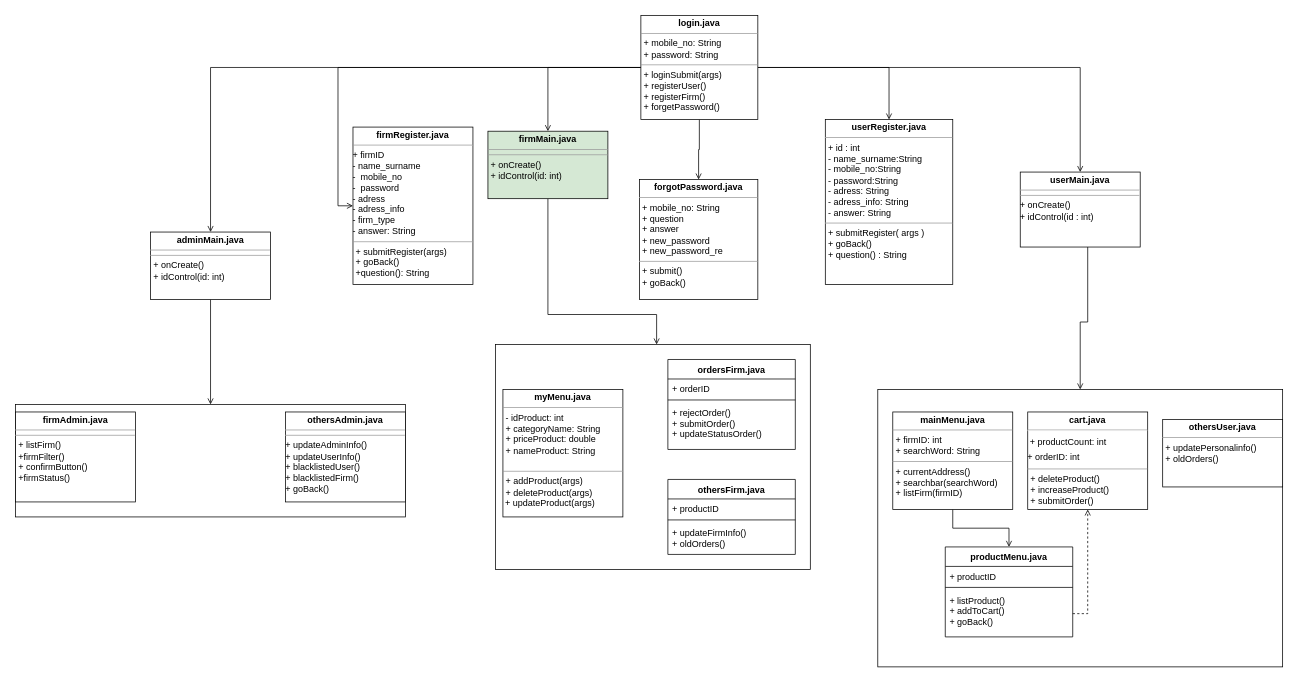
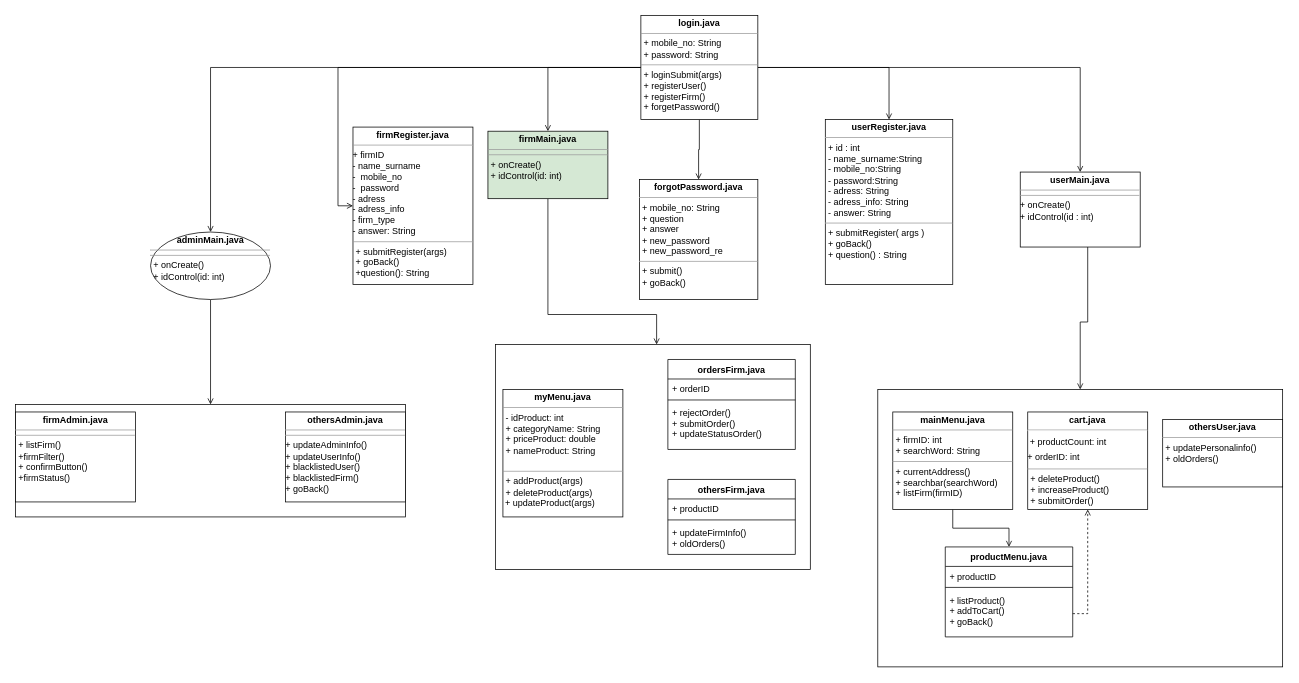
  <mxCell id="0" />
  <mxCell id="1" parent="0" />
  <mxCell id="2" style="edgeStyle=orthogonalEdgeStyle;rounded=0;orthogonalLoop=1;jettySize=auto;html=1;entryX=0;entryY=0.5;entryDx=0;entryDy=0;endArrow=open;endFill=0;" edge="1" parent="1" source="8" target="11"><mxGeometry relative="1" as="geometry" /></mxCell>
  <mxCell id="3" style="edgeStyle=orthogonalEdgeStyle;rounded=0;orthogonalLoop=1;jettySize=auto;html=1;endArrow=open;endFill=0;entryX=0.5;entryY=0;entryDx=0;entryDy=0;" edge="1" parent="1" source="8" target="14"><mxGeometry relative="1" as="geometry"><mxPoint x="1360" y="-201" as="targetPoint" /></mxGeometry></mxCell>
  <mxCell id="4" style="edgeStyle=orthogonalEdgeStyle;rounded=0;orthogonalLoop=1;jettySize=auto;html=1;entryX=0.5;entryY=0;entryDx=0;entryDy=0;endArrow=open;endFill=0;" edge="1" parent="1" source="8" target="13"><mxGeometry relative="1" as="geometry" /></mxCell>
  <mxCell id="5" style="edgeStyle=orthogonalEdgeStyle;rounded=0;orthogonalLoop=1;jettySize=auto;html=1;entryX=0.5;entryY=0;entryDx=0;entryDy=0;endArrow=open;endFill=0;" edge="1" parent="1" source="8" target="10"><mxGeometry relative="1" as="geometry" /></mxCell>
  <mxCell id="6" style="edgeStyle=orthogonalEdgeStyle;rounded=0;orthogonalLoop=1;jettySize=auto;html=1;endArrow=open;endFill=0;" edge="1" parent="1" source="8" target="16"><mxGeometry relative="1" as="geometry" /></mxCell>
  <mxCell id="7" style="edgeStyle=orthogonalEdgeStyle;rounded=0;orthogonalLoop=1;jettySize=auto;html=1;entryX=0.5;entryY=0;entryDx=0;entryDy=0;endArrow=open;endFill=0;" edge="1" parent="1" source="8" target="27"><mxGeometry relative="1" as="geometry"><mxPoint x="932" y="259" as="targetPoint" /></mxGeometry></mxCell>
  <mxCell id="8" value="&lt;p style=&quot;margin: 0px ; margin-top: 4px ; text-align: center&quot;&gt;&lt;b&gt;login.java&lt;/b&gt;&lt;/p&gt;&lt;hr size=&quot;1&quot;&gt;&lt;p style=&quot;margin: 0px ; margin-left: 4px&quot;&gt;+ mobile_no: String&lt;/p&gt;&lt;p style=&quot;margin: 0px ; margin-left: 4px&quot;&gt;+ password: String&lt;br&gt;&lt;/p&gt;&lt;hr size=&quot;1&quot;&gt;&lt;p style=&quot;margin: 0px ; margin-left: 4px&quot;&gt;+ loginSubmit(args)&lt;/p&gt;&lt;p style=&quot;margin: 0px ; margin-left: 4px&quot;&gt;+ registerUser()&lt;/p&gt;&lt;p style=&quot;margin: 0px ; margin-left: 4px&quot;&gt;+ registerFirm()&lt;/p&gt;&lt;p style=&quot;margin: 0px ; margin-left: 4px&quot;&gt;+ forgetPassword()&lt;br&gt;&lt;/p&gt;&lt;p style=&quot;margin: 0px ; margin-left: 4px&quot;&gt;&lt;br&gt;&lt;/p&gt;" style="verticalAlign=top;align=left;overflow=fill;fontSize=12;fontFamily=Helvetica;html=1;" parent="1" vertex="1"><mxGeometry x="854" y="20" width="156" height="139" as="geometry" /></mxCell>
  <mxCell id="9" style="edgeStyle=orthogonalEdgeStyle;rounded=0;orthogonalLoop=1;jettySize=auto;html=1;endArrow=open;endFill=0;" edge="1" parent="1" source="10" target="20"><mxGeometry relative="1" as="geometry"><Array as="points"><mxPoint x="730" y="419" /><mxPoint x="875" y="419" /></Array></mxGeometry></mxCell>
  <mxCell id="10" value="&lt;p style=&quot;margin: 0px ; margin-top: 4px ; text-align: center&quot;&gt;&lt;b&gt;firmMain.java&lt;/b&gt;&lt;/p&gt;&lt;hr size=&quot;1&quot;&gt;&lt;hr size=&quot;1&quot;&gt;&lt;p style=&quot;margin: 0px ; margin-left: 4px&quot;&gt;+ onCreate()&lt;/p&gt;&lt;p style=&quot;margin: 0px ; margin-left: 4px&quot;&gt;+ idControl(id: int)&lt;br&gt;&lt;/p&gt;" style="verticalAlign=top;align=left;overflow=fill;fontSize=12;fontFamily=Helvetica;html=1;fillColor=#d5e8d4;" parent="1" vertex="1"><mxGeometry x="650" y="174.5" width="160" height="90" as="geometry" /></mxCell>
  <mxCell id="11" value="&lt;p style=&quot;margin: 0px ; margin-top: 4px ; text-align: center&quot;&gt;&lt;b&gt;firmRegister.java&lt;/b&gt;&lt;br&gt;&lt;/p&gt;&lt;hr size=&quot;1&quot;&gt;+ firmID&lt;br&gt;- name_surname&lt;br&gt;-&amp;nbsp; mobile_no&lt;br&gt;-&amp;nbsp; password&lt;br&gt;- adress&lt;br&gt;- adress_info&lt;br&gt;&lt;div&gt;- firm_type&lt;/div&gt;&lt;div&gt;- answer: String&lt;br&gt;&lt;/div&gt;&lt;hr size=&quot;1&quot;&gt;&lt;p style=&quot;margin: 0px ; margin-left: 4px&quot;&gt;+ submitRegister(args)&lt;/p&gt;&lt;p style=&quot;margin: 0px ; margin-left: 4px&quot;&gt;+ goBack()&lt;/p&gt;&lt;p style=&quot;margin: 0px ; margin-left: 4px&quot;&gt;+question(): String&lt;br&gt;&lt;/p&gt;" style="verticalAlign=top;align=left;overflow=fill;fontSize=12;fontFamily=Helvetica;html=1;" parent="1" vertex="1"><mxGeometry x="470" y="169" width="160" height="210" as="geometry" /></mxCell>
  <mxCell id="12" style="edgeStyle=orthogonalEdgeStyle;rounded=0;orthogonalLoop=1;jettySize=auto;html=1;entryX=0.5;entryY=0;entryDx=0;entryDy=0;endArrow=open;endFill=0;" edge="1" parent="1" source="13" target="22"><mxGeometry relative="1" as="geometry"><Array as="points"><mxPoint x="1450" y="429" /></Array></mxGeometry></mxCell>
  <mxCell id="13" value="&lt;p style=&quot;margin: 0px ; margin-top: 4px ; text-align: center&quot;&gt;&lt;b&gt;userMain.java&lt;/b&gt;&lt;br&gt;&lt;/p&gt;&lt;hr size=&quot;1&quot;&gt;&lt;hr size=&quot;1&quot;&gt;&lt;div&gt;+ onCreate()&lt;br&gt;&lt;/div&gt;&lt;div&gt;+ idControl(id : int)&lt;br&gt;&lt;/div&gt;" style="verticalAlign=top;align=left;overflow=fill;fontSize=12;fontFamily=Helvetica;html=1;" parent="1" vertex="1"><mxGeometry x="1360" y="229" width="160" height="100" as="geometry" /></mxCell>
  <mxCell id="14" value="&lt;p style=&quot;margin: 0px ; margin-top: 4px ; text-align: center&quot;&gt;&lt;b&gt;userRegister.java&lt;/b&gt;&lt;br&gt;&lt;/p&gt;&lt;hr size=&quot;1&quot;&gt;&lt;p style=&quot;margin: 0px ; margin-left: 4px&quot;&gt;+ id : int&lt;br&gt;- name_surname:String&lt;br&gt;- mobile_no:String&lt;br&gt;- password:String &lt;br&gt;- adress: String&lt;br&gt;- adress_info: String&lt;/p&gt;&lt;p style=&quot;margin: 0px ; margin-left: 4px&quot;&gt;- answer: String&lt;br&gt;&lt;/p&gt;&lt;hr size=&quot;1&quot;&gt;&lt;p style=&quot;margin: 0px ; margin-left: 4px&quot;&gt;+ submitRegister( args )&lt;br&gt;+ goBack()&lt;/p&gt;&lt;p style=&quot;margin: 0px ; margin-left: 4px&quot;&gt;+ question() : String&lt;br&gt;&lt;/p&gt;&lt;p style=&quot;margin: 0px ; margin-left: 4px&quot;&gt;&lt;br&gt;&lt;/p&gt;" style="verticalAlign=top;align=left;overflow=fill;fontSize=12;fontFamily=Helvetica;html=1;" parent="1" vertex="1"><mxGeometry x="1100" y="159" width="170" height="220" as="geometry" /></mxCell>
  <mxCell id="15" style="edgeStyle=orthogonalEdgeStyle;rounded=0;orthogonalLoop=1;jettySize=auto;html=1;endArrow=open;endFill=0;entryX=0.5;entryY=0;entryDx=0;entryDy=0;" edge="1" parent="1" source="16" target="17"><mxGeometry relative="1" as="geometry"><mxPoint x="490" y="449" as="targetPoint" /></mxGeometry></mxCell>
- <mxCell id="16" value="&lt;p style=&quot;margin: 0px ; margin-top: 4px ; text-align: center&quot;&gt;&lt;b&gt;adminMain.java&lt;/b&gt;&lt;/p&gt;&lt;hr size=&quot;1&quot;&gt;&lt;hr size=&quot;1&quot;&gt;&lt;p style=&quot;margin: 0px ; margin-left: 4px&quot;&gt;+ onCreate()&lt;/p&gt;&lt;p style=&quot;margin: 0px ; margin-left: 4px&quot;&gt;+ idControl(id: int)&lt;br&gt;&lt;/p&gt;" style="verticalAlign=top;align=left;overflow=fill;fontSize=12;fontFamily=Helvetica;html=1;" parent="1" vertex="1"><mxGeometry x="200" y="309" width="160" height="90" as="geometry" /></mxCell>
+ <mxCell id="16" value="&lt;p style=&quot;margin: 0px ; margin-top: 4px ; text-align: center&quot;&gt;&lt;b&gt;adminMain.java&lt;/b&gt;&lt;/p&gt;&lt;hr size=&quot;1&quot;&gt;&lt;hr size=&quot;1&quot;&gt;&lt;p style=&quot;margin: 0px ; margin-left: 4px&quot;&gt;+ onCreate()&lt;/p&gt;&lt;p style=&quot;margin: 0px ; margin-left: 4px&quot;&gt;+ idControl(id: int)&lt;br&gt;&lt;/p&gt;" style="ellipse;verticalAlign=top;align=left;overflow=fill;fontSize=12;fontFamily=Helvetica;html=1;" parent="1" vertex="1"><mxGeometry x="200" y="309" width="160" height="90" as="geometry" /></mxCell>
  <mxCell id="17" value="" style="rounded=0;whiteSpace=wrap;html=1;fontStyle=4" vertex="1" parent="1"><mxGeometry x="20" y="539" width="520" height="150" as="geometry" /></mxCell>
  <mxCell id="18" value="&lt;p style=&quot;margin: 0px ; margin-top: 4px ; text-align: center&quot;&gt;&lt;b&gt;firmAdmin.java&lt;/b&gt;&lt;/p&gt;&lt;hr size=&quot;1&quot;&gt;&lt;hr size=&quot;1&quot;&gt;&lt;p style=&quot;margin: 0px ; margin-left: 4px&quot;&gt;+ listFirm()&lt;/p&gt;&lt;p style=&quot;margin: 0px ; margin-left: 4px&quot;&gt;+firmFilter()&lt;/p&gt;&lt;p style=&quot;margin: 0px ; margin-left: 4px&quot;&gt;+ confirmButton()&lt;/p&gt;&lt;p style=&quot;margin: 0px ; margin-left: 4px&quot;&gt;+firmStatus()&lt;br&gt;&lt;/p&gt;&lt;p style=&quot;margin: 0px ; margin-left: 4px&quot;&gt;&lt;br&gt;&lt;/p&gt;&lt;p style=&quot;margin: 0px ; margin-left: 4px&quot;&gt;&lt;br&gt;&lt;/p&gt;" style="verticalAlign=top;align=left;overflow=fill;fontSize=12;fontFamily=Helvetica;html=1;" vertex="1" parent="1"><mxGeometry x="20" y="549" width="160" height="120" as="geometry" /></mxCell>
  <mxCell id="19" value="&lt;p style=&quot;margin: 0px ; margin-top: 4px ; text-align: center&quot;&gt;&lt;b&gt;othersAdmin.java&lt;/b&gt;&lt;/p&gt;&lt;hr size=&quot;1&quot;&gt;&lt;hr size=&quot;1&quot;&gt;&lt;div&gt;+ updateAdminInfo()&lt;/div&gt;&lt;div&gt;+ updateUserInfo()&lt;/div&gt;&lt;div&gt;+ blacklistedUser()&lt;/div&gt;&lt;div&gt;+ blacklistedFirm()&lt;/div&gt;&lt;div&gt;+ goBack()&lt;br&gt;&lt;/div&gt;" style="verticalAlign=top;align=left;overflow=fill;fontSize=12;fontFamily=Helvetica;html=1;" vertex="1" parent="1"><mxGeometry x="380" y="549" width="160" height="120" as="geometry" /></mxCell>
  <mxCell id="20" value="" style="rounded=0;whiteSpace=wrap;html=1;" vertex="1" parent="1"><mxGeometry x="660" y="459" width="420" height="300" as="geometry" /></mxCell>
  <mxCell id="21" value="&lt;p style=&quot;margin: 0px ; margin-top: 4px ; text-align: center&quot;&gt;&lt;b&gt;myMenu.java&lt;/b&gt;&lt;/p&gt;&lt;hr size=&quot;1&quot;&gt;&lt;p style=&quot;margin: 0px ; margin-left: 4px&quot;&gt;- idProduct: int&lt;br&gt;&lt;/p&gt;&lt;p style=&quot;margin: 0px ; margin-left: 4px&quot;&gt;+ categoryName: String&lt;/p&gt;&lt;p style=&quot;margin: 0px ; margin-left: 4px&quot;&gt;+ priceProduct: double&lt;/p&gt;&lt;p style=&quot;margin: 0px ; margin-left: 4px&quot;&gt;+ nameProduct: String&lt;/p&gt;&lt;p style=&quot;margin: 0px ; margin-left: 4px&quot;&gt;&lt;br&gt;&lt;/p&gt;&lt;hr size=&quot;1&quot;&gt;&lt;p style=&quot;margin: 0px ; margin-left: 4px&quot;&gt;+ addProduct(args)&lt;/p&gt;&lt;p style=&quot;margin: 0px ; margin-left: 4px&quot;&gt;+ deleteProduct(args)&lt;br&gt;&lt;/p&gt;&amp;nbsp;+ updateProduct(args)" style="verticalAlign=top;align=left;overflow=fill;fontSize=12;fontFamily=Helvetica;html=1;" vertex="1" parent="1"><mxGeometry x="670" y="519" width="160" height="170" as="geometry" /></mxCell>
  <mxCell id="22" value="" style="rounded=0;whiteSpace=wrap;html=1;" vertex="1" parent="1"><mxGeometry x="1170" y="519" width="540" height="370" as="geometry" /></mxCell>
  <mxCell id="23" style="edgeStyle=orthogonalEdgeStyle;rounded=0;orthogonalLoop=1;jettySize=auto;html=1;entryX=0.5;entryY=0;entryDx=0;entryDy=0;endArrow=open;endFill=0;" edge="1" parent="1" source="24" target="28"><mxGeometry relative="1" as="geometry" /></mxCell>
  <mxCell id="24" value="&lt;p style=&quot;margin: 0px ; margin-top: 4px ; text-align: center&quot;&gt;&lt;b&gt;mainMenu.java&lt;/b&gt;&lt;/p&gt;&lt;hr size=&quot;1&quot;&gt;&lt;p style=&quot;margin: 0px ; margin-left: 4px&quot;&gt;+ firmID: int&lt;br&gt;&lt;/p&gt;&lt;p style=&quot;margin: 0px ; margin-left: 4px&quot;&gt;+ searchWord: String&lt;br&gt;&lt;/p&gt;&lt;hr size=&quot;1&quot;&gt;&lt;p style=&quot;margin: 0px ; margin-left: 4px&quot;&gt;+ currentAddress()&lt;/p&gt;&lt;p style=&quot;margin: 0px ; margin-left: 4px&quot;&gt;+ searchbar(searchWord) &lt;br&gt;&lt;/p&gt;&lt;p style=&quot;margin: 0px ; margin-left: 4px&quot;&gt;+ listFirm(firmID)&lt;/p&gt;&lt;br&gt;&lt;p style=&quot;margin: 0px ; margin-left: 4px&quot;&gt;&lt;br&gt;&lt;/p&gt;&lt;p style=&quot;margin: 0px ; margin-left: 4px&quot;&gt;&lt;br&gt;&lt;/p&gt;" style="verticalAlign=top;align=left;overflow=fill;fontSize=12;fontFamily=Helvetica;html=1;" vertex="1" parent="1"><mxGeometry x="1190" y="549" width="160" height="130" as="geometry" /></mxCell>
  <mxCell id="25" value="&lt;p style=&quot;margin: 0px ; margin-top: 4px ; text-align: center&quot;&gt;&lt;b&gt;cart.java&lt;/b&gt;&lt;/p&gt;&lt;hr&gt;&lt;p style=&quot;margin: 4px 0px 0px&quot; align=&quot;left&quot;&gt;&lt;span style=&quot;line-height: 140%&quot;&gt;&amp;nbsp;+ productCount: int&lt;br&gt;&lt;/span&gt;&lt;/p&gt;&lt;p style=&quot;margin: 4px 0px 0px&quot; align=&quot;left&quot;&gt;&lt;span style=&quot;line-height: 140%&quot;&gt;+ orderID: int&lt;br&gt;&lt;/span&gt;&lt;/p&gt;&lt;hr size=&quot;1&quot;&gt;&lt;p style=&quot;margin: 0px ; margin-left: 4px&quot;&gt;+ deleteProduct()&lt;/p&gt;&lt;p style=&quot;margin: 0px ; margin-left: 4px&quot;&gt;+ increaseProduct()&lt;br&gt;&lt;/p&gt;&lt;p style=&quot;margin: 0px ; margin-left: 4px&quot;&gt;+ submitOrder()&lt;br&gt;&lt;/p&gt;" style="verticalAlign=top;align=left;overflow=fill;fontSize=12;fontFamily=Helvetica;html=1;" vertex="1" parent="1"><mxGeometry x="1370" y="549" width="160" height="130" as="geometry" /></mxCell>
  <mxCell id="26" value="&lt;p style=&quot;margin: 0px ; margin-top: 4px ; text-align: center&quot;&gt;&lt;b&gt;othersUser.java&lt;/b&gt;&lt;/p&gt;&lt;hr size=&quot;1&quot;&gt;&lt;p style=&quot;margin: 0px ; margin-left: 4px&quot;&gt;+ updatePersonalinfo()&lt;/p&gt;&lt;p style=&quot;margin: 0px ; margin-left: 4px&quot;&gt;+ oldOrders()&lt;br&gt;&lt;/p&gt;" style="verticalAlign=top;align=left;overflow=fill;fontSize=12;fontFamily=Helvetica;html=1;" vertex="1" parent="1"><mxGeometry x="1550" y="559" width="160" height="90" as="geometry" /></mxCell>
  <mxCell id="27" value="&lt;p style=&quot;margin: 0px ; margin-top: 4px ; text-align: center&quot;&gt;&lt;b&gt;forgotPassword.java&lt;/b&gt;&lt;/p&gt;&lt;hr size=&quot;1&quot;&gt;&lt;p style=&quot;margin: 0px ; margin-left: 4px&quot;&gt;+ mobile_no: String&lt;/p&gt;&lt;p style=&quot;margin: 0px ; margin-left: 4px&quot;&gt;+ question&lt;/p&gt;&lt;p style=&quot;margin: 0px ; margin-left: 4px&quot;&gt;+ answer&lt;/p&gt;&lt;p style=&quot;margin: 0px ; margin-left: 4px&quot;&gt;+ new_password&lt;/p&gt;&lt;p style=&quot;margin: 0px ; margin-left: 4px&quot;&gt;+ new_password_re&lt;br&gt;&lt;/p&gt;&lt;hr size=&quot;1&quot;&gt;&lt;p style=&quot;margin: 0px ; margin-left: 4px&quot;&gt;+ submit()&lt;/p&gt;&lt;p style=&quot;margin: 0px ; margin-left: 4px&quot;&gt;+ goBack()&lt;br&gt;&lt;/p&gt;&lt;p style=&quot;margin: 0px ; margin-left: 4px&quot;&gt;&lt;br&gt;&lt;/p&gt;" style="verticalAlign=top;align=left;overflow=fill;fontSize=12;fontFamily=Helvetica;html=1;" vertex="1" parent="1"><mxGeometry x="852" y="239" width="158" height="160" as="geometry" /></mxCell>
  <mxCell id="28" value="productMenu.java" style="swimlane;fontStyle=1;align=center;verticalAlign=top;childLayout=stackLayout;horizontal=1;startSize=26;horizontalStack=0;resizeParent=1;resizeParentMax=0;resizeLast=0;collapsible=1;marginBottom=0;" vertex="1" parent="1"><mxGeometry x="1260" y="729" width="170" height="120" as="geometry" /></mxCell>
  <mxCell id="29" value="+ productID" style="text;strokeColor=none;fillColor=none;align=left;verticalAlign=top;spacingLeft=4;spacingRight=4;overflow=hidden;rotatable=0;points=[[0,0.5],[1,0.5]];portConstraint=eastwest;" vertex="1" parent="28"><mxGeometry y="26" width="170" height="24" as="geometry" /></mxCell>
  <mxCell id="30" value="" style="line;strokeWidth=1;fillColor=none;align=left;verticalAlign=middle;spacingTop=-1;spacingLeft=3;spacingRight=3;rotatable=0;labelPosition=right;points=[];portConstraint=eastwest;" vertex="1" parent="28"><mxGeometry y="50" width="170" height="8" as="geometry" /></mxCell>
  <mxCell id="31" value="+ listProduct()&#10;+ addToCart()&#10;+ goBack()&#10;" style="text;strokeColor=none;fillColor=none;align=left;verticalAlign=top;spacingLeft=4;spacingRight=4;overflow=hidden;rotatable=0;points=[[0,0.5],[1,0.5]];portConstraint=eastwest;dashed=1;" vertex="1" parent="28"><mxGeometry y="58" width="170" height="62" as="geometry" /></mxCell>
  <mxCell id="32" style="edgeStyle=orthogonalEdgeStyle;rounded=0;orthogonalLoop=1;jettySize=auto;html=1;endArrow=open;endFill=0;dashed=1;" edge="1" parent="1" source="31" target="25"><mxGeometry relative="1" as="geometry" /></mxCell>
  <mxCell id="33" value="othersFirm.java" style="swimlane;fontStyle=1;align=center;verticalAlign=top;childLayout=stackLayout;horizontal=1;startSize=26;horizontalStack=0;resizeParent=1;resizeParentMax=0;resizeLast=0;collapsible=1;marginBottom=0;" vertex="1" parent="1"><mxGeometry x="890" y="639" width="170" height="100" as="geometry" /></mxCell>
  <mxCell id="34" value="+ productID" style="text;strokeColor=none;fillColor=none;align=left;verticalAlign=top;spacingLeft=4;spacingRight=4;overflow=hidden;rotatable=0;points=[[0,0.5],[1,0.5]];portConstraint=eastwest;" vertex="1" parent="33"><mxGeometry y="26" width="170" height="24" as="geometry" /></mxCell>
  <mxCell id="35" value="" style="line;strokeWidth=1;fillColor=none;align=left;verticalAlign=middle;spacingTop=-1;spacingLeft=3;spacingRight=3;rotatable=0;labelPosition=right;points=[];portConstraint=eastwest;" vertex="1" parent="33"><mxGeometry y="50" width="170" height="8" as="geometry" /></mxCell>
  <mxCell id="36" value="+ updateFirmInfo()&#10;+ oldOrders()&#10;" style="text;strokeColor=none;fillColor=none;align=left;verticalAlign=top;spacingLeft=4;spacingRight=4;overflow=hidden;rotatable=0;points=[[0,0.5],[1,0.5]];portConstraint=eastwest;dashed=1;" vertex="1" parent="33"><mxGeometry y="58" width="170" height="42" as="geometry" /></mxCell>
  <mxCell id="37" value="ordersFirm.java" style="swimlane;fontStyle=1;align=center;verticalAlign=top;childLayout=stackLayout;horizontal=1;startSize=26;horizontalStack=0;resizeParent=1;resizeParentMax=0;resizeLast=0;collapsible=1;marginBottom=0;" vertex="1" parent="1"><mxGeometry x="890" y="479" width="170" height="120" as="geometry" /></mxCell>
  <mxCell id="38" value="+ orderID" style="text;strokeColor=none;fillColor=none;align=left;verticalAlign=top;spacingLeft=4;spacingRight=4;overflow=hidden;rotatable=0;points=[[0,0.5],[1,0.5]];portConstraint=eastwest;" vertex="1" parent="37"><mxGeometry y="26" width="170" height="24" as="geometry" /></mxCell>
  <mxCell id="39" value="" style="line;strokeWidth=1;fillColor=none;align=left;verticalAlign=middle;spacingTop=-1;spacingLeft=3;spacingRight=3;rotatable=0;labelPosition=right;points=[];portConstraint=eastwest;" vertex="1" parent="37"><mxGeometry y="50" width="170" height="8" as="geometry" /></mxCell>
  <mxCell id="40" value="+ rejectOrder()&#10;+ submitOrder()&#10;+ updateStatusOrder()&#10;" style="text;strokeColor=none;fillColor=none;align=left;verticalAlign=top;spacingLeft=4;spacingRight=4;overflow=hidden;rotatable=0;points=[[0,0.5],[1,0.5]];portConstraint=eastwest;dashed=1;" vertex="1" parent="37"><mxGeometry y="58" width="170" height="62" as="geometry" /></mxCell>
